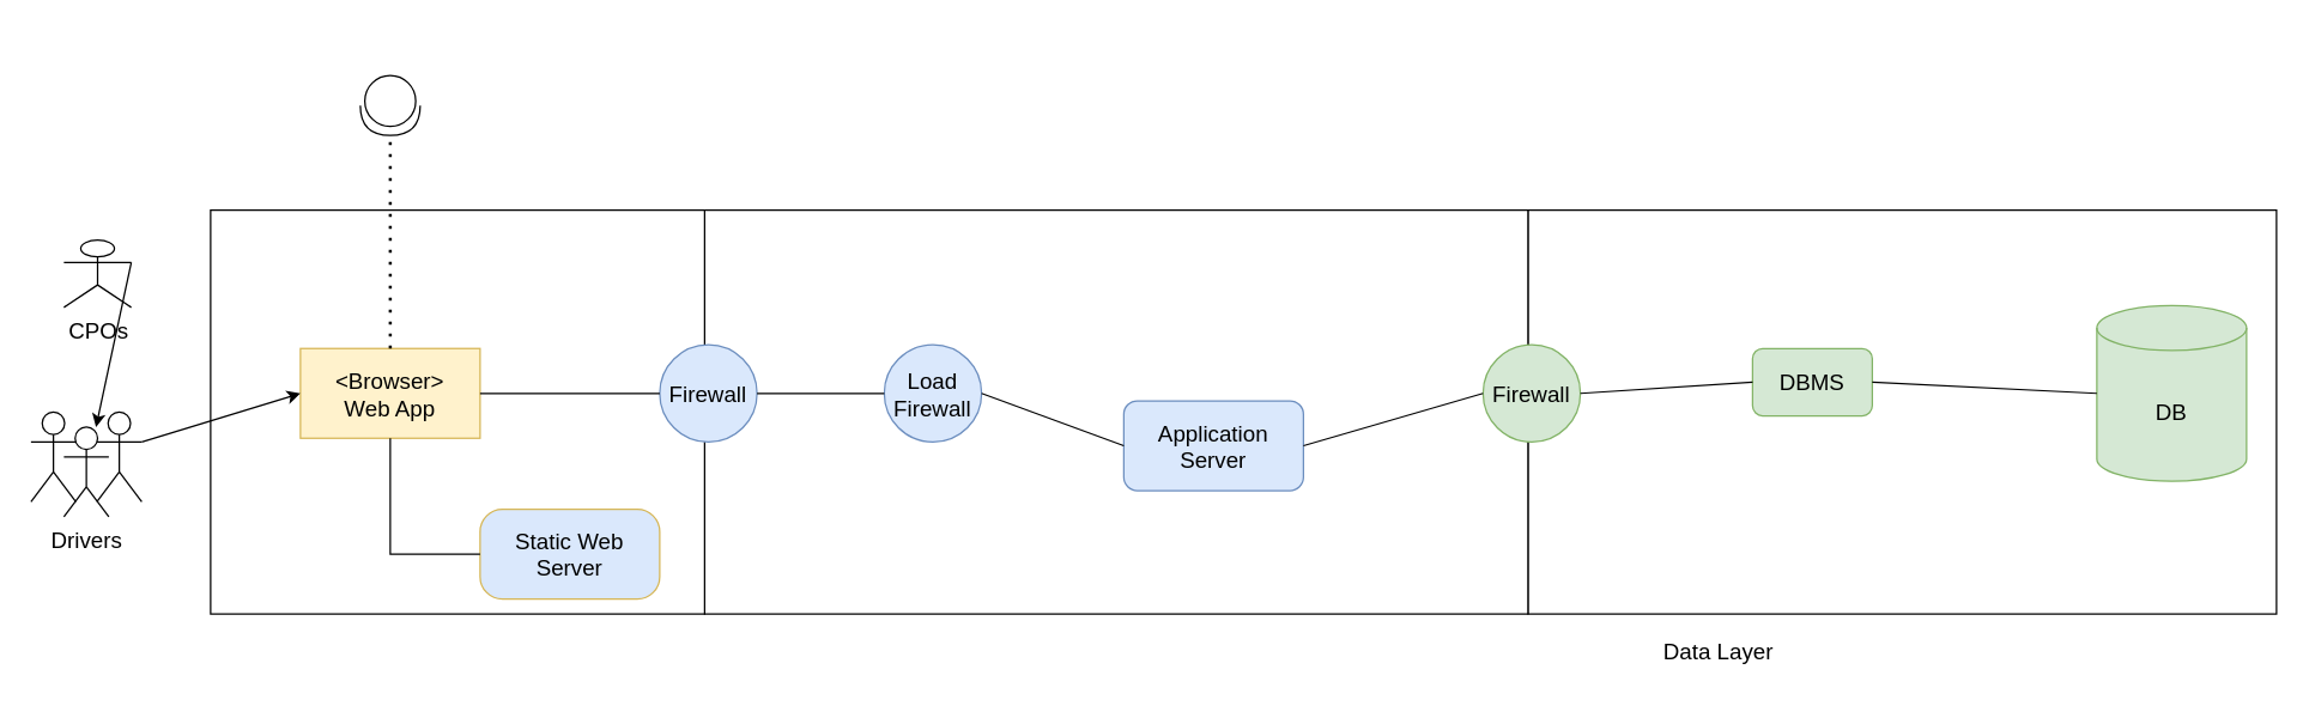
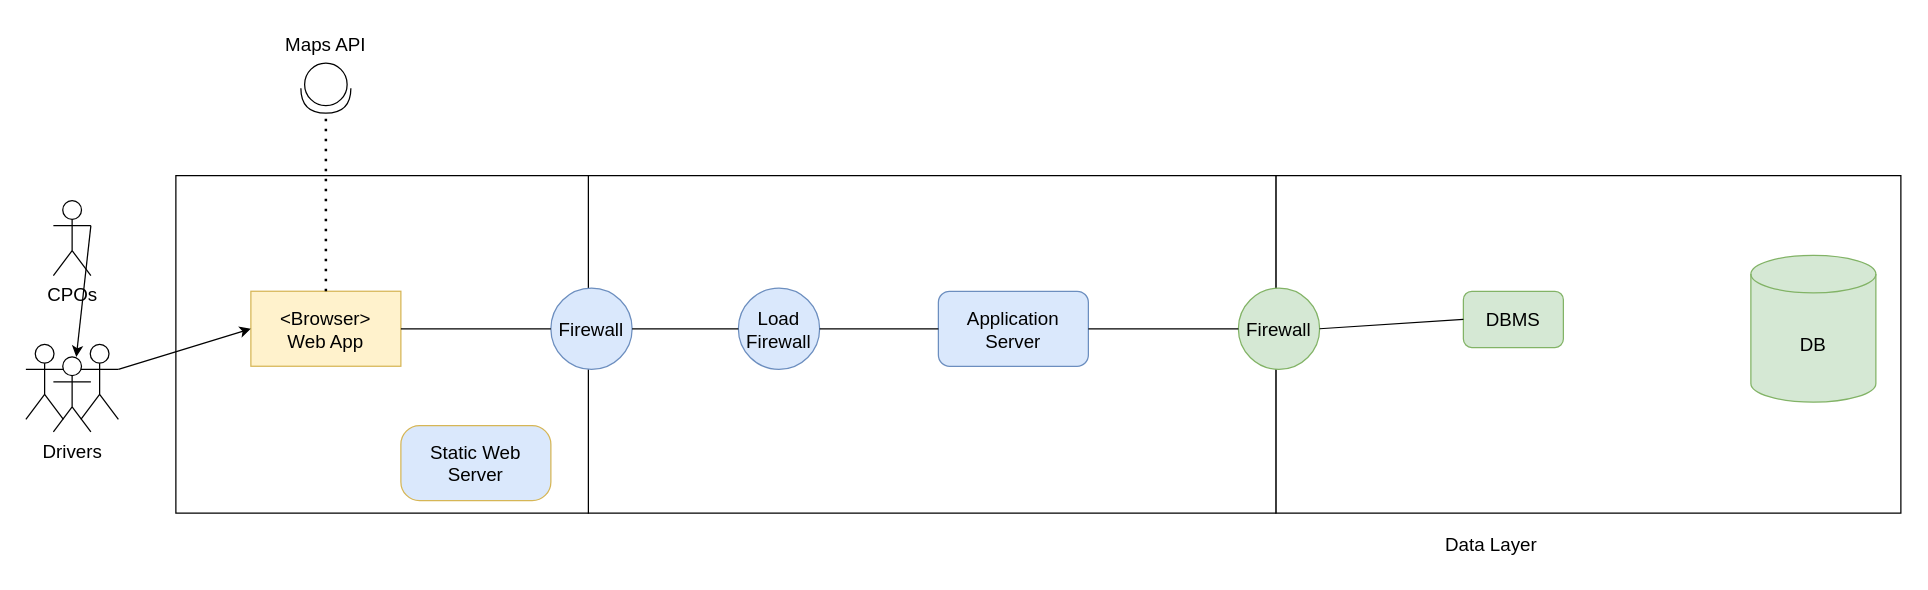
  <mxCell id="0" />
  <mxCell id="1" parent="0" />
  <mxCell id="2" value="" style="rounded=0;whiteSpace=wrap;html=1;fontSize=15;" vertex="1" parent="1"><mxGeometry x="1020" y="140" width="500" height="270" as="geometry" /></mxCell>
  <mxCell id="3" value="" style="rounded=0;whiteSpace=wrap;html=1;fontSize=15;" vertex="1" parent="1"><mxGeometry x="470" y="140" width="550" height="270" as="geometry" /></mxCell>
  <mxCell id="4" value="" style="rounded=0;whiteSpace=wrap;html=1;fontSize=15;" vertex="1" parent="1"><mxGeometry x="140" y="140" width="330" height="270" as="geometry" /></mxCell>
  <mxCell id="5" value="&lt;div style=&quot;font-size: 15px;&quot;&gt;&amp;lt;Browser&amp;gt;&lt;/div&gt;&lt;div style=&quot;font-size: 15px;&quot;&gt;Web App&lt;/div&gt;" style="whiteSpace=wrap;html=1;fillColor=#fff2cc;strokeColor=#d6b656;fontSize=15;rounded=0;" vertex="1" parent="1"><mxGeometry x="200" y="232.5" width="120" height="60" as="geometry" /></mxCell>
  <mxCell id="6" value="" style="shape=umlActor;verticalLabelPosition=bottom;verticalAlign=top;html=1;outlineConnect=0;fontSize=15;" vertex="1" parent="1"><mxGeometry x="20" y="275" width="30" height="60" as="geometry" /></mxCell>
  <mxCell id="7" value="&lt;div style=&quot;font-size: 15px;&quot;&gt;Drivers&lt;/div&gt;" style="shape=umlActor;verticalLabelPosition=bottom;verticalAlign=top;html=1;outlineConnect=0;fontSize=15;" vertex="1" parent="1"><mxGeometry x="42" y="285" width="30" height="60" as="geometry" /></mxCell>
  <mxCell id="8" value="&lt;div style=&quot;font-size: 15px;&quot;&gt;&lt;br style=&quot;font-size: 15px;&quot;&gt;&lt;/div&gt;&lt;div style=&quot;font-size: 15px;&quot;&gt;&lt;br style=&quot;font-size: 15px;&quot;&gt;&lt;/div&gt;" style="shape=umlActor;verticalLabelPosition=bottom;verticalAlign=top;html=1;outlineConnect=0;fontSize=15;" vertex="1" parent="1"><mxGeometry x="64" y="275" width="30" height="60" as="geometry" /></mxCell>
- <mxCell id="9" value="CPOs" style="shape=umlActor;verticalLabelPosition=bottom;verticalAlign=top;html=1;outlineConnect=0;fontSize=15;" vertex="1" parent="1"><mxGeometry x="42" y="160" width="45" height="45" as="geometry" /></mxCell>
+ <mxCell id="9" value="CPOs" style="shape=umlActor;verticalLabelPosition=bottom;verticalAlign=top;html=1;outlineConnect=0;fontSize=15;" vertex="1" parent="1"><mxGeometry x="42" y="160" width="30" height="60" as="geometry" /></mxCell>
  <mxCell id="10" value="" style="endArrow=classic;html=1;rounded=0;exitX=1;exitY=0.333;exitDx=0;exitDy=0;exitPerimeter=0;fontSize=15;" edge="1" parent="1" source="9" target="7"><mxGeometry width="50" height="50" relative="1" as="geometry"><mxPoint x="370" y="440" as="sourcePoint" /><mxPoint x="420" y="390" as="targetPoint" /></mxGeometry></mxCell>
  <mxCell id="11" value="" style="endArrow=classic;html=1;rounded=0;exitX=1;exitY=0.333;exitDx=0;exitDy=0;exitPerimeter=0;entryX=0;entryY=0.5;entryDx=0;entryDy=0;fontSize=15;" edge="1" parent="1" source="8" target="5"><mxGeometry width="50" height="50" relative="1" as="geometry"><mxPoint x="82" y="190" as="sourcePoint" /><mxPoint x="190" y="260" as="targetPoint" /></mxGeometry></mxCell>
  <mxCell id="12" value="Static Web Server" style="rounded=1;whiteSpace=wrap;html=1;arcSize=25;fillColor=#dae8fc;strokeColor=#d6b656;fontSize=15;" vertex="1" parent="1"><mxGeometry x="320" y="340" width="120" height="60" as="geometry" /></mxCell>
- <mxCell id="13" value="" style="endArrow=none;html=1;rounded=0;entryX=0.5;entryY=1;entryDx=0;entryDy=0;exitX=0;exitY=0.5;exitDx=0;exitDy=0;fontSize=15;" edge="1" parent="1" source="12" target="5"><mxGeometry width="50" height="50" relative="1" as="geometry"><mxPoint x="230" y="360" as="sourcePoint" /><mxPoint x="280" y="290" as="targetPoint" /><Array as="points"><mxPoint x="260" y="370" /></Array></mxGeometry></mxCell>
  <mxCell id="14" value="&lt;div style=&quot;font-size: 15px;&quot;&gt;Firewall&lt;/div&gt;" style="ellipse;whiteSpace=wrap;html=1;aspect=fixed;fillColor=#dae8fc;strokeColor=#6c8ebf;fontSize=15;" vertex="1" parent="1"><mxGeometry x="440" y="230" width="65" height="65" as="geometry" /></mxCell>
  <mxCell id="15" value="Load Firewall" style="ellipse;whiteSpace=wrap;html=1;aspect=fixed;fillColor=#dae8fc;strokeColor=#6c8ebf;fontSize=15;" vertex="1" parent="1"><mxGeometry x="590" y="230" width="65" height="65" as="geometry" /></mxCell>
- <mxCell id="16" value="&lt;div style=&quot;font-size: 15px;&quot;&gt;Application Server&lt;/div&gt;" style="rounded=1;whiteSpace=wrap;html=1;fillColor=#dae8fc;strokeColor=#6c8ebf;fontSize=15;" vertex="1" parent="1"><mxGeometry x="750" y="267.5" width="120" height="60" as="geometry" /></mxCell>
+ <mxCell id="16" value="&lt;div style=&quot;font-size: 15px;&quot;&gt;Application Server&lt;/div&gt;" style="rounded=1;whiteSpace=wrap;html=1;fillColor=#dae8fc;strokeColor=#6c8ebf;fontSize=15;" vertex="1" parent="1"><mxGeometry x="750" y="232.5" width="120" height="60" as="geometry" /></mxCell>
  <mxCell id="17" value="&lt;div style=&quot;font-size: 15px;&quot;&gt;Firewall&lt;/div&gt;" style="ellipse;whiteSpace=wrap;html=1;aspect=fixed;fillColor=#d5e8d4;strokeColor=#82b366;fontSize=15;" vertex="1" parent="1"><mxGeometry x="990" y="230" width="65" height="65" as="geometry" /></mxCell>
  <mxCell id="18" value="DBMS" style="rounded=1;whiteSpace=wrap;html=1;fillColor=#d5e8d4;strokeColor=#82b366;fontSize=15;" vertex="1" parent="1"><mxGeometry x="1170" y="232.5" width="80" height="45" as="geometry" /></mxCell>
  <mxCell id="19" value="DB" style="shape=cylinder3;whiteSpace=wrap;html=1;boundedLbl=1;backgroundOutline=1;size=15;fillColor=#d5e8d4;strokeColor=#82b366;fontSize=15;" vertex="1" parent="1"><mxGeometry x="1400" y="203.75" width="100" height="117.5" as="geometry" /></mxCell>
  <mxCell id="20" value="" style="shape=providedRequiredInterface;html=1;verticalLabelPosition=bottom;sketch=0;rotation=90;verticalAlign=top;fontSize=15;" vertex="1" parent="1"><mxGeometry x="240" y="50" width="40" height="40" as="geometry" /></mxCell>
  <mxCell id="21" value="" style="endArrow=none;dashed=1;html=1;dashPattern=1 3;strokeWidth=2;rounded=0;entryX=1;entryY=0.5;entryDx=0;entryDy=0;entryPerimeter=0;exitX=0.5;exitY=0;exitDx=0;exitDy=0;fontSize=15;" edge="1" parent="1" source="5" target="20"><mxGeometry width="50" height="50" relative="1" as="geometry"><mxPoint x="290" y="200" as="sourcePoint" /><mxPoint x="340" y="150" as="targetPoint" /></mxGeometry></mxCell>
  <mxCell id="22" value="" style="endArrow=none;html=1;rounded=0;exitX=1;exitY=0.5;exitDx=0;exitDy=0;entryX=0;entryY=0.5;entryDx=0;entryDy=0;fontSize=15;" edge="1" parent="1" source="5" target="14"><mxGeometry width="50" height="50" relative="1" as="geometry"><mxPoint x="390" y="230" as="sourcePoint" /><mxPoint x="440" y="180" as="targetPoint" /></mxGeometry></mxCell>
  <mxCell id="23" value="" style="endArrow=none;html=1;rounded=0;exitX=1;exitY=0.5;exitDx=0;exitDy=0;entryX=0;entryY=0.5;entryDx=0;entryDy=0;fontSize=15;" edge="1" parent="1" source="14" target="15"><mxGeometry width="50" height="50" relative="1" as="geometry"><mxPoint x="330" y="255" as="sourcePoint" /><mxPoint x="450" y="190" as="targetPoint" /></mxGeometry></mxCell>
  <mxCell id="24" value="" style="endArrow=none;html=1;rounded=0;exitX=1;exitY=0.5;exitDx=0;exitDy=0;entryX=0;entryY=0.5;entryDx=0;entryDy=0;fontSize=15;" edge="1" parent="1" source="15" target="16"><mxGeometry width="50" height="50" relative="1" as="geometry"><mxPoint x="340" y="265" as="sourcePoint" /><mxPoint x="460" y="200" as="targetPoint" /></mxGeometry></mxCell>
  <mxCell id="25" value="" style="endArrow=none;html=1;rounded=0;exitX=1;exitY=0.5;exitDx=0;exitDy=0;entryX=0;entryY=0.5;entryDx=0;entryDy=0;fontSize=15;" edge="1" parent="1" source="16" target="17"><mxGeometry width="50" height="50" relative="1" as="geometry"><mxPoint x="860" y="255" as="sourcePoint" /><mxPoint x="980" y="190" as="targetPoint" /></mxGeometry></mxCell>
  <mxCell id="26" value="" style="endArrow=none;html=1;rounded=0;exitX=1;exitY=0.5;exitDx=0;exitDy=0;entryX=0;entryY=0.5;entryDx=0;entryDy=0;fontSize=15;" edge="1" parent="1" source="17" target="18"><mxGeometry width="50" height="50" relative="1" as="geometry"><mxPoint x="870" y="265" as="sourcePoint" /><mxPoint x="990" y="200" as="targetPoint" /></mxGeometry></mxCell>
- <mxCell id="27" value="" style="endArrow=none;html=1;rounded=0;exitX=1;exitY=0.5;exitDx=0;exitDy=0;entryX=0;entryY=0.5;entryDx=0;entryDy=0;entryPerimeter=0;fontSize=15;" edge="1" parent="1" source="18" target="19"><mxGeometry width="50" height="50" relative="1" as="geometry"><mxPoint x="880" y="275" as="sourcePoint" /><mxPoint x="1000" y="210" as="targetPoint" /></mxGeometry></mxCell>
- <mxCell id="28" value="Data Layer" style="text;html=1;strokeColor=none;fillColor=none;align=center;verticalAlign=middle;whiteSpace=wrap;rounded=0;fontSize=15;" vertex="1" parent="1"><mxGeometry x="1085" y="420" width="125" height="30" as="geometry" /></mxCell>
+ <mxCell id="28" value="Data Layer" style="text;html=1;strokeColor=none;fillColor=none;align=center;verticalAlign=middle;whiteSpace=wrap;rounded=0;fontSize=15;" vertex="1" parent="1"><mxGeometry x="1130" y="420" width="125" height="30" as="geometry" /></mxCell>
+ <mxCell id="29" value="Maps API" style="text;html=1;strokeColor=none;fillColor=none;align=center;verticalAlign=middle;whiteSpace=wrap;rounded=0;fontSize=15;" vertex="1" parent="1"><mxGeometry x="215" y="20" width="90" height="30" as="geometry" /></mxCell>
